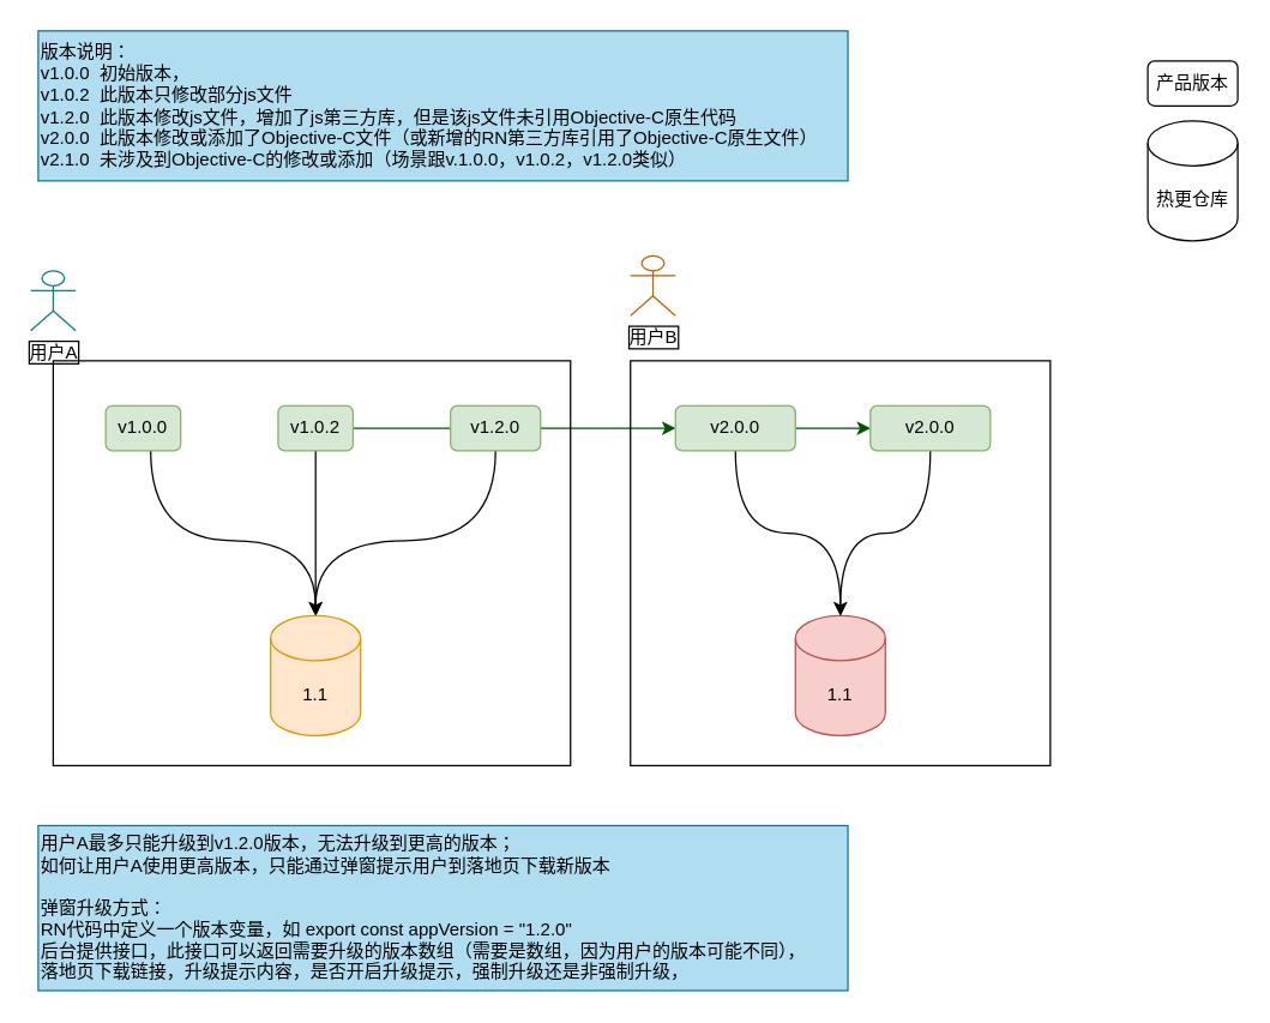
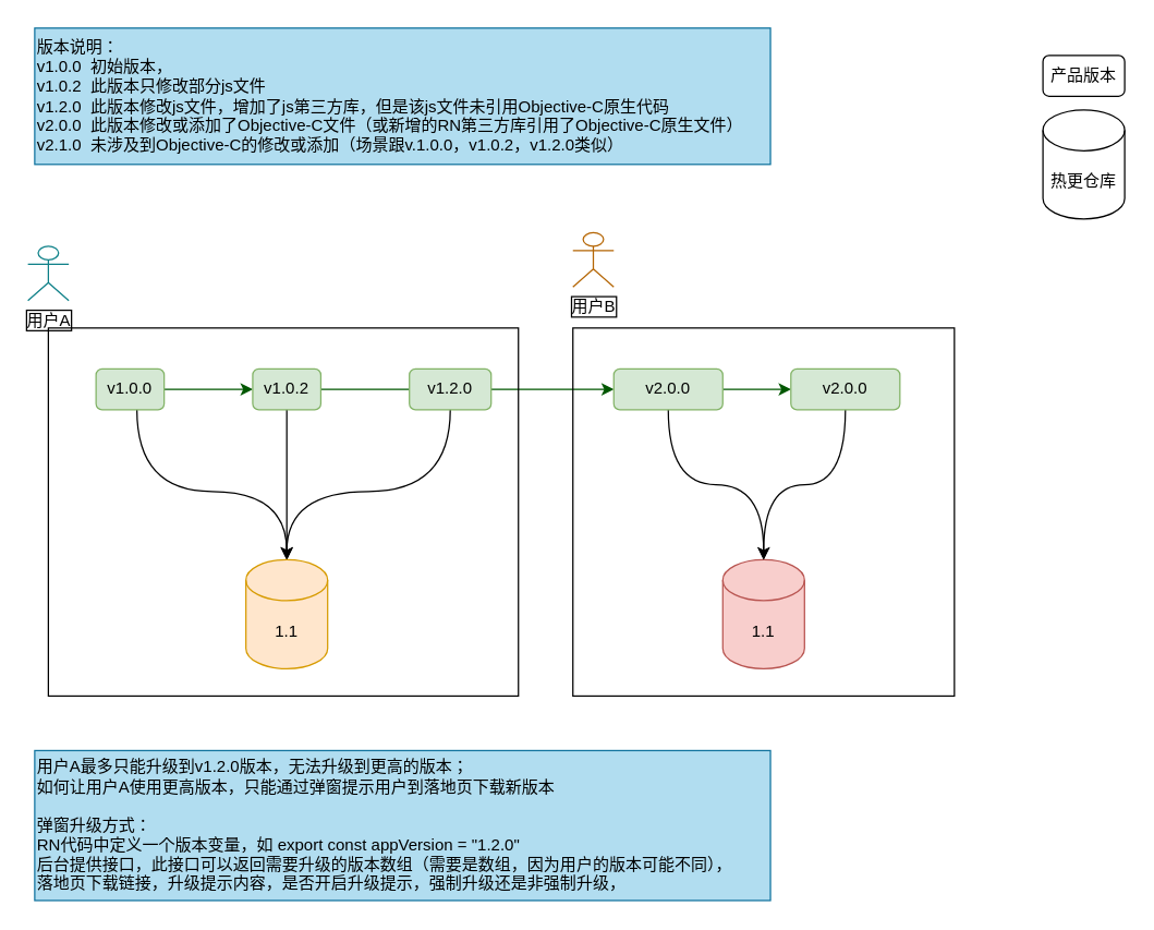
  <mxCell id="0" />
  <mxCell id="1" parent="0" />
  <mxCell id="2" style="edgeStyle=orthogonalEdgeStyle;orthogonalLoop=1;jettySize=auto;html=1;entryX=0.5;entryY=0;entryDx=0;entryDy=0;entryPerimeter=0;curved=1;" edge="1" parent="1" source="4" target="15"><mxGeometry relative="1" as="geometry"><mxPoint x="140" y="410" as="targetPoint" /><Array as="points"><mxPoint x="100" y="360" /><mxPoint x="210" y="360" /></Array></mxGeometry></mxCell>
+ <mxCell id="3" style="edgeStyle=orthogonalEdgeStyle;rounded=0;orthogonalLoop=1;jettySize=auto;html=1;entryX=0;entryY=0.5;entryDx=0;entryDy=0;fillColor=#008a00;strokeColor=#005700;" edge="1" parent="1" source="4" target="7"><mxGeometry relative="1" as="geometry" /></mxCell>
  <mxCell id="4" value="v1.0.0" style="rounded=1;whiteSpace=wrap;html=1;fillColor=#d5e8d4;strokeColor=#82b366;" vertex="1" parent="1"><mxGeometry x="70" y="270" width="50" height="30" as="geometry" /></mxCell>
  <mxCell id="5" style="edgeStyle=orthogonalEdgeStyle;rounded=0;orthogonalLoop=1;jettySize=auto;html=1;entryX=0.5;entryY=0;entryDx=0;entryDy=0;entryPerimeter=0;" edge="1" parent="1" source="7" target="15"><mxGeometry relative="1" as="geometry"><Array as="points"><mxPoint x="210" y="390" /><mxPoint x="210" y="390" /></Array></mxGeometry></mxCell>
  <mxCell id="6" style="edgeStyle=orthogonalEdgeStyle;rounded=0;orthogonalLoop=1;jettySize=auto;html=1;fillColor=#008a00;strokeColor=#005700;endArrow=none;" edge="1" parent="1" source="7" target="10"><mxGeometry relative="1" as="geometry" /></mxCell>
  <mxCell id="7" value="v1.0.2" style="rounded=1;whiteSpace=wrap;html=1;fillColor=#d5e8d4;strokeColor=#82b366;" vertex="1" parent="1"><mxGeometry x="185" y="270" width="50" height="30" as="geometry" /></mxCell>
  <mxCell id="8" style="edgeStyle=orthogonalEdgeStyle;curved=1;orthogonalLoop=1;jettySize=auto;html=1;entryX=0;entryY=0.5;entryDx=0;entryDy=0;fillColor=#008a00;strokeColor=#005700;" edge="1" parent="1" source="10" target="13"><mxGeometry relative="1" as="geometry" /></mxCell>
  <mxCell id="9" style="edgeStyle=orthogonalEdgeStyle;curved=1;orthogonalLoop=1;jettySize=auto;html=1;entryX=0.5;entryY=0;entryDx=0;entryDy=0;entryPerimeter=0;" edge="1" parent="1" source="10" target="15"><mxGeometry relative="1" as="geometry"><Array as="points"><mxPoint x="330" y="360" /><mxPoint x="210" y="360" /></Array></mxGeometry></mxCell>
  <mxCell id="10" value="v1.2.0" style="rounded=1;whiteSpace=wrap;html=1;fillColor=#d5e8d4;strokeColor=#82b366;" vertex="1" parent="1"><mxGeometry x="300" y="270" width="60" height="30" as="geometry" /></mxCell>
  <mxCell id="11" style="edgeStyle=orthogonalEdgeStyle;curved=1;orthogonalLoop=1;jettySize=auto;html=1;entryX=0.5;entryY=0;entryDx=0;entryDy=0;entryPerimeter=0;" edge="1" parent="1" source="13" target="16"><mxGeometry relative="1" as="geometry" /></mxCell>
  <mxCell id="12" style="edgeStyle=orthogonalEdgeStyle;curved=1;orthogonalLoop=1;jettySize=auto;html=1;entryX=0;entryY=0.5;entryDx=0;entryDy=0;fillColor=#008a00;strokeColor=#005700;" edge="1" parent="1" source="13" target="19"><mxGeometry relative="1" as="geometry" /></mxCell>
  <mxCell id="13" value="v2.0.0" style="rounded=1;whiteSpace=wrap;html=1;fillColor=#d5e8d4;strokeColor=#82b366;" vertex="1" parent="1"><mxGeometry x="450" y="270" width="80" height="30" as="geometry" /></mxCell>
  <mxCell id="14" value="版本说明：&lt;br&gt;v1.0.0&amp;nbsp; 初始版本，&lt;br&gt;v1.0.2&amp;nbsp; 此版本只修改部分js文件&lt;br&gt;v1.2.0&amp;nbsp; 此版本修改js文件，增加了js第三方库，但是该js文件未引用Objective-C原生代码&lt;br&gt;v2.0.0&amp;nbsp; 此版本修改或添加了Objective-C文件（或新增的RN第三方库引用了Objective-C原生文件）&lt;br&gt;v2.1.0&amp;nbsp; 未涉及到Objective-C的修改或添加（场景跟v.1.0.0，v1.0.2，v1.2.0类似）" style="text;html=1;align=left;verticalAlign=middle;resizable=0;points=[];autosize=1;strokeColor=#10739e;fillColor=#b1ddf0;" vertex="1" parent="1"><mxGeometry x="25" y="20" width="540" height="100" as="geometry" /></mxCell>
  <mxCell id="15" value="1.1&lt;br&gt;" style="shape=cylinder3;whiteSpace=wrap;html=1;boundedLbl=1;backgroundOutline=1;size=15;fillColor=#ffe6cc;strokeColor=#d79b00;" vertex="1" parent="1"><mxGeometry x="180" y="410" width="60" height="80" as="geometry" /></mxCell>
  <mxCell id="16" value="1.1&lt;br&gt;" style="shape=cylinder3;whiteSpace=wrap;html=1;boundedLbl=1;backgroundOutline=1;size=15;fillColor=#f8cecc;strokeColor=#b85450;" vertex="1" parent="1"><mxGeometry x="530" y="410" width="60" height="80" as="geometry" /></mxCell>
  <mxCell id="17" value="" style="rounded=0;whiteSpace=wrap;html=1;labelBorderColor=default;gradientColor=none;shadow=0;sketch=0;glass=0;fillStyle=hatch;strokeWidth=1;fillColor=none;" vertex="1" parent="1"><mxGeometry x="35" y="240" width="345" height="270" as="geometry" /></mxCell>
  <mxCell id="18" style="edgeStyle=orthogonalEdgeStyle;curved=1;orthogonalLoop=1;jettySize=auto;html=1;" edge="1" parent="1" source="19" target="16"><mxGeometry relative="1" as="geometry" /></mxCell>
  <mxCell id="19" value="v2.0.0" style="rounded=1;whiteSpace=wrap;html=1;fillColor=#d5e8d4;strokeColor=#82b366;" vertex="1" parent="1"><mxGeometry x="580" y="270" width="80" height="30" as="geometry" /></mxCell>
  <mxCell id="20" value="" style="rounded=0;whiteSpace=wrap;html=1;shadow=0;glass=0;labelBorderColor=default;sketch=0;fillStyle=hatch;strokeWidth=1;fillColor=none;gradientColor=none;" vertex="1" parent="1"><mxGeometry x="420" y="240" width="280" height="270" as="geometry" /></mxCell>
  <mxCell id="21" value="用户A" style="shape=umlActor;verticalLabelPosition=bottom;verticalAlign=top;html=1;outlineConnect=0;rounded=0;shadow=0;glass=0;labelBorderColor=default;sketch=0;fillStyle=hatch;strokeWidth=1;fillColor=#b0e3e6;strokeColor=#0e8088;" vertex="1" parent="1"><mxGeometry x="20" y="180" width="30" height="40" as="geometry" /></mxCell>
  <mxCell id="22" value="用户B" style="shape=umlActor;verticalLabelPosition=bottom;verticalAlign=top;html=1;outlineConnect=0;rounded=0;shadow=0;glass=0;labelBorderColor=default;sketch=0;fillStyle=hatch;strokeWidth=1;fillColor=#fad7ac;strokeColor=#b46504;" vertex="1" parent="1"><mxGeometry x="420" y="170" width="30" height="40" as="geometry" /></mxCell>
  <mxCell id="23" value="用户A最多只能升级到v1.2.0版本，无法升级到更高的版本；&lt;br&gt;如何让用户A使用更高版本，只能通过弹窗提示用户到落地页下载新版本&lt;br&gt;&lt;br&gt;弹窗升级方式：&lt;br&gt;RN代码中定义一个版本变量，如&amp;nbsp;export const appVersion = &quot;1.2.0&quot;&lt;br&gt;后台提供接口，此接口可以返回需要升级的版本数组（需要是数组，因为用户的版本可能不同），&lt;br&gt;落地页下载链接，升级提示内容，是否开启升级提示，强制升级还是非强制升级，" style="text;html=1;align=left;verticalAlign=middle;resizable=0;points=[];autosize=1;strokeColor=#10739e;fillColor=#b1ddf0;" vertex="1" parent="1"><mxGeometry x="25" y="550" width="540" height="110" as="geometry" /></mxCell>
  <mxCell id="24" value="热更仓库" style="shape=cylinder3;whiteSpace=wrap;html=1;boundedLbl=1;backgroundOutline=1;size=15;rounded=0;shadow=0;glass=0;labelBorderColor=none;sketch=0;fillStyle=hatch;strokeWidth=1;fillColor=none;gradientColor=none;" vertex="1" parent="1"><mxGeometry x="765" y="80" width="60" height="80" as="geometry" /></mxCell>
  <mxCell id="25" value="产品版本" style="rounded=1;whiteSpace=wrap;html=1;shadow=0;glass=0;labelBorderColor=none;sketch=0;fillStyle=hatch;strokeWidth=1;fillColor=none;gradientColor=none;" vertex="1" parent="1"><mxGeometry x="765" y="40" width="60" height="30" as="geometry" /></mxCell>
